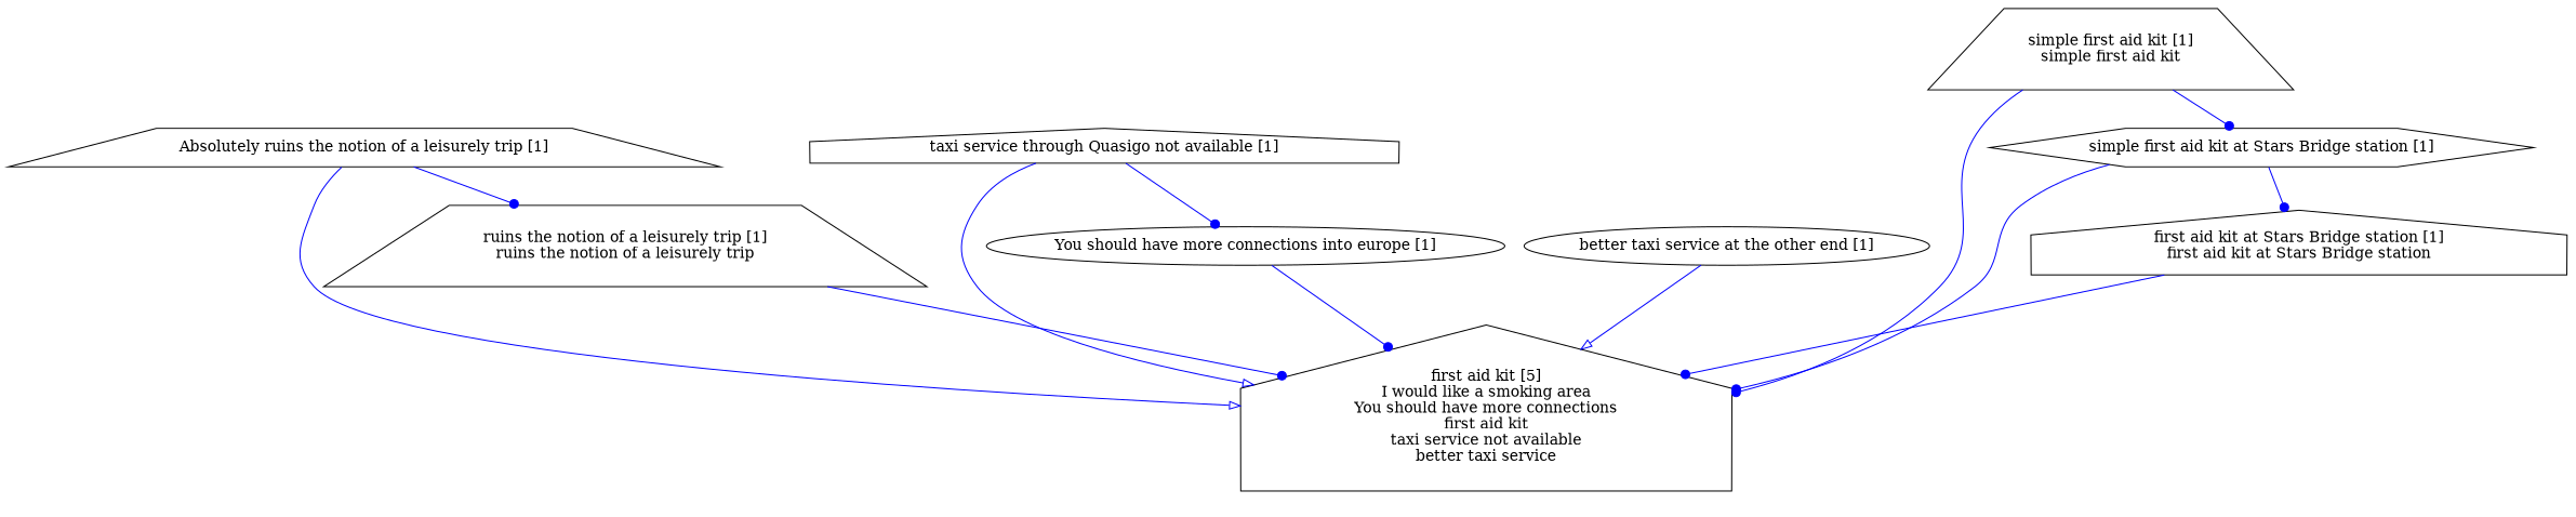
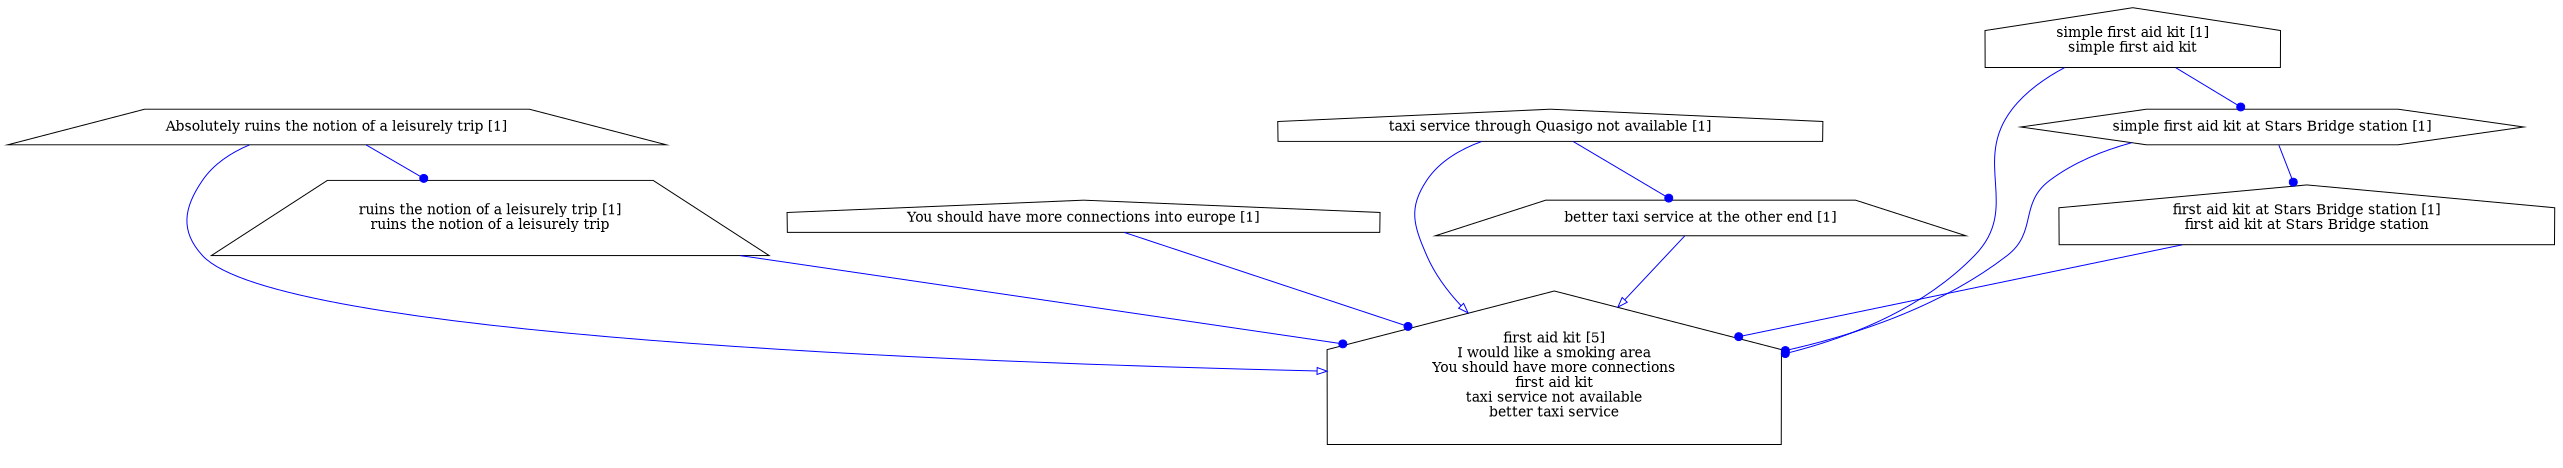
  digraph {
    node [shape=trapezium]
    edge [arrowhead=dot color=blue]
    "Absolutely ruins the notion of a leisurely trip [1]"
    "first aid kit [5]\nI would like a smoking area\nYou should have more connections\nfirst aid kit\ntaxi service not available\nbetter taxi service" [shape=house]
    "ruins the notion of a leisurely trip [1]\nruins the notion of a leisurely trip"
-   "You should have more connections into europe [1]" [shape=ellipse]
-   "better taxi service at the other end [1]" [shape=ellipse]
+   "You should have more connections into europe [1]" [shape=house]
+   "better taxi service at the other end [1]"
    "simple first aid kit at Stars Bridge station [1]" [shape=hexagon]
    "first aid kit at Stars Bridge station [1]\nfirst aid kit at Stars Bridge station" [shape=house]
-   "simple first aid kit [1]\nsimple first aid kit"
+   "simple first aid kit [1]\nsimple first aid kit" [shape=house]
    "taxi service through Quasigo not available [1]" [shape=house]
    "Absolutely ruins the notion of a leisurely trip [1]" -> "first aid kit [5]\nI would like a smoking area\nYou should have more connections\nfirst aid kit\ntaxi service not available\nbetter taxi service" [arrowhead=onormal]
    "Absolutely ruins the notion of a leisurely trip [1]" -> "ruins the notion of a leisurely trip [1]\nruins the notion of a leisurely trip"
    "ruins the notion of a leisurely trip [1]\nruins the notion of a leisurely trip" -> "first aid kit [5]\nI would like a smoking area\nYou should have more connections\nfirst aid kit\ntaxi service not available\nbetter taxi service"
    "You should have more connections into europe [1]" -> "first aid kit [5]\nI would like a smoking area\nYou should have more connections\nfirst aid kit\ntaxi service not available\nbetter taxi service"
    "better taxi service at the other end [1]" -> "first aid kit [5]\nI would like a smoking area\nYou should have more connections\nfirst aid kit\ntaxi service not available\nbetter taxi service" [arrowhead=onormal]
    "simple first aid kit at Stars Bridge station [1]" -> "first aid kit [5]\nI would like a smoking area\nYou should have more connections\nfirst aid kit\ntaxi service not available\nbetter taxi service"
    "simple first aid kit at Stars Bridge station [1]" -> "first aid kit at Stars Bridge station [1]\nfirst aid kit at Stars Bridge station"
    "first aid kit at Stars Bridge station [1]\nfirst aid kit at Stars Bridge station" -> "first aid kit [5]\nI would like a smoking area\nYou should have more connections\nfirst aid kit\ntaxi service not available\nbetter taxi service"
    "simple first aid kit [1]\nsimple first aid kit" -> "first aid kit [5]\nI would like a smoking area\nYou should have more connections\nfirst aid kit\ntaxi service not available\nbetter taxi service"
    "simple first aid kit [1]\nsimple first aid kit" -> "simple first aid kit at Stars Bridge station [1]"
    "taxi service through Quasigo not available [1]" -> "first aid kit [5]\nI would like a smoking area\nYou should have more connections\nfirst aid kit\ntaxi service not available\nbetter taxi service" [arrowhead=onormal]
-   "taxi service through Quasigo not available [1]" -> "You should have more connections into europe [1]"
+   "taxi service through Quasigo not available [1]" -> "better taxi service at the other end [1]"
  }
